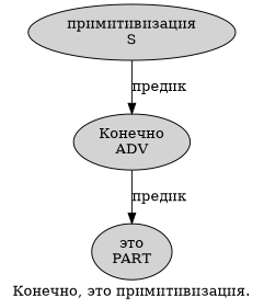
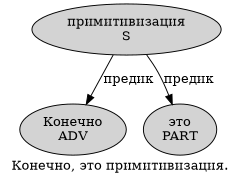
  digraph {
    label="Конечно, это примитивизация."
    node [fillcolor=lightgray penwidth=1 shape=ellipse style=filled]
    n1 [label="Конечно\nADV"]
    n2 [label="это\nPART"]
    n3 [label="примитивизация\nS"]
    n3 -> n1 [label="предик"]
-   n1 -> n2 [label="предик"]
+   n3 -> n2 [label="предик"]
  }
